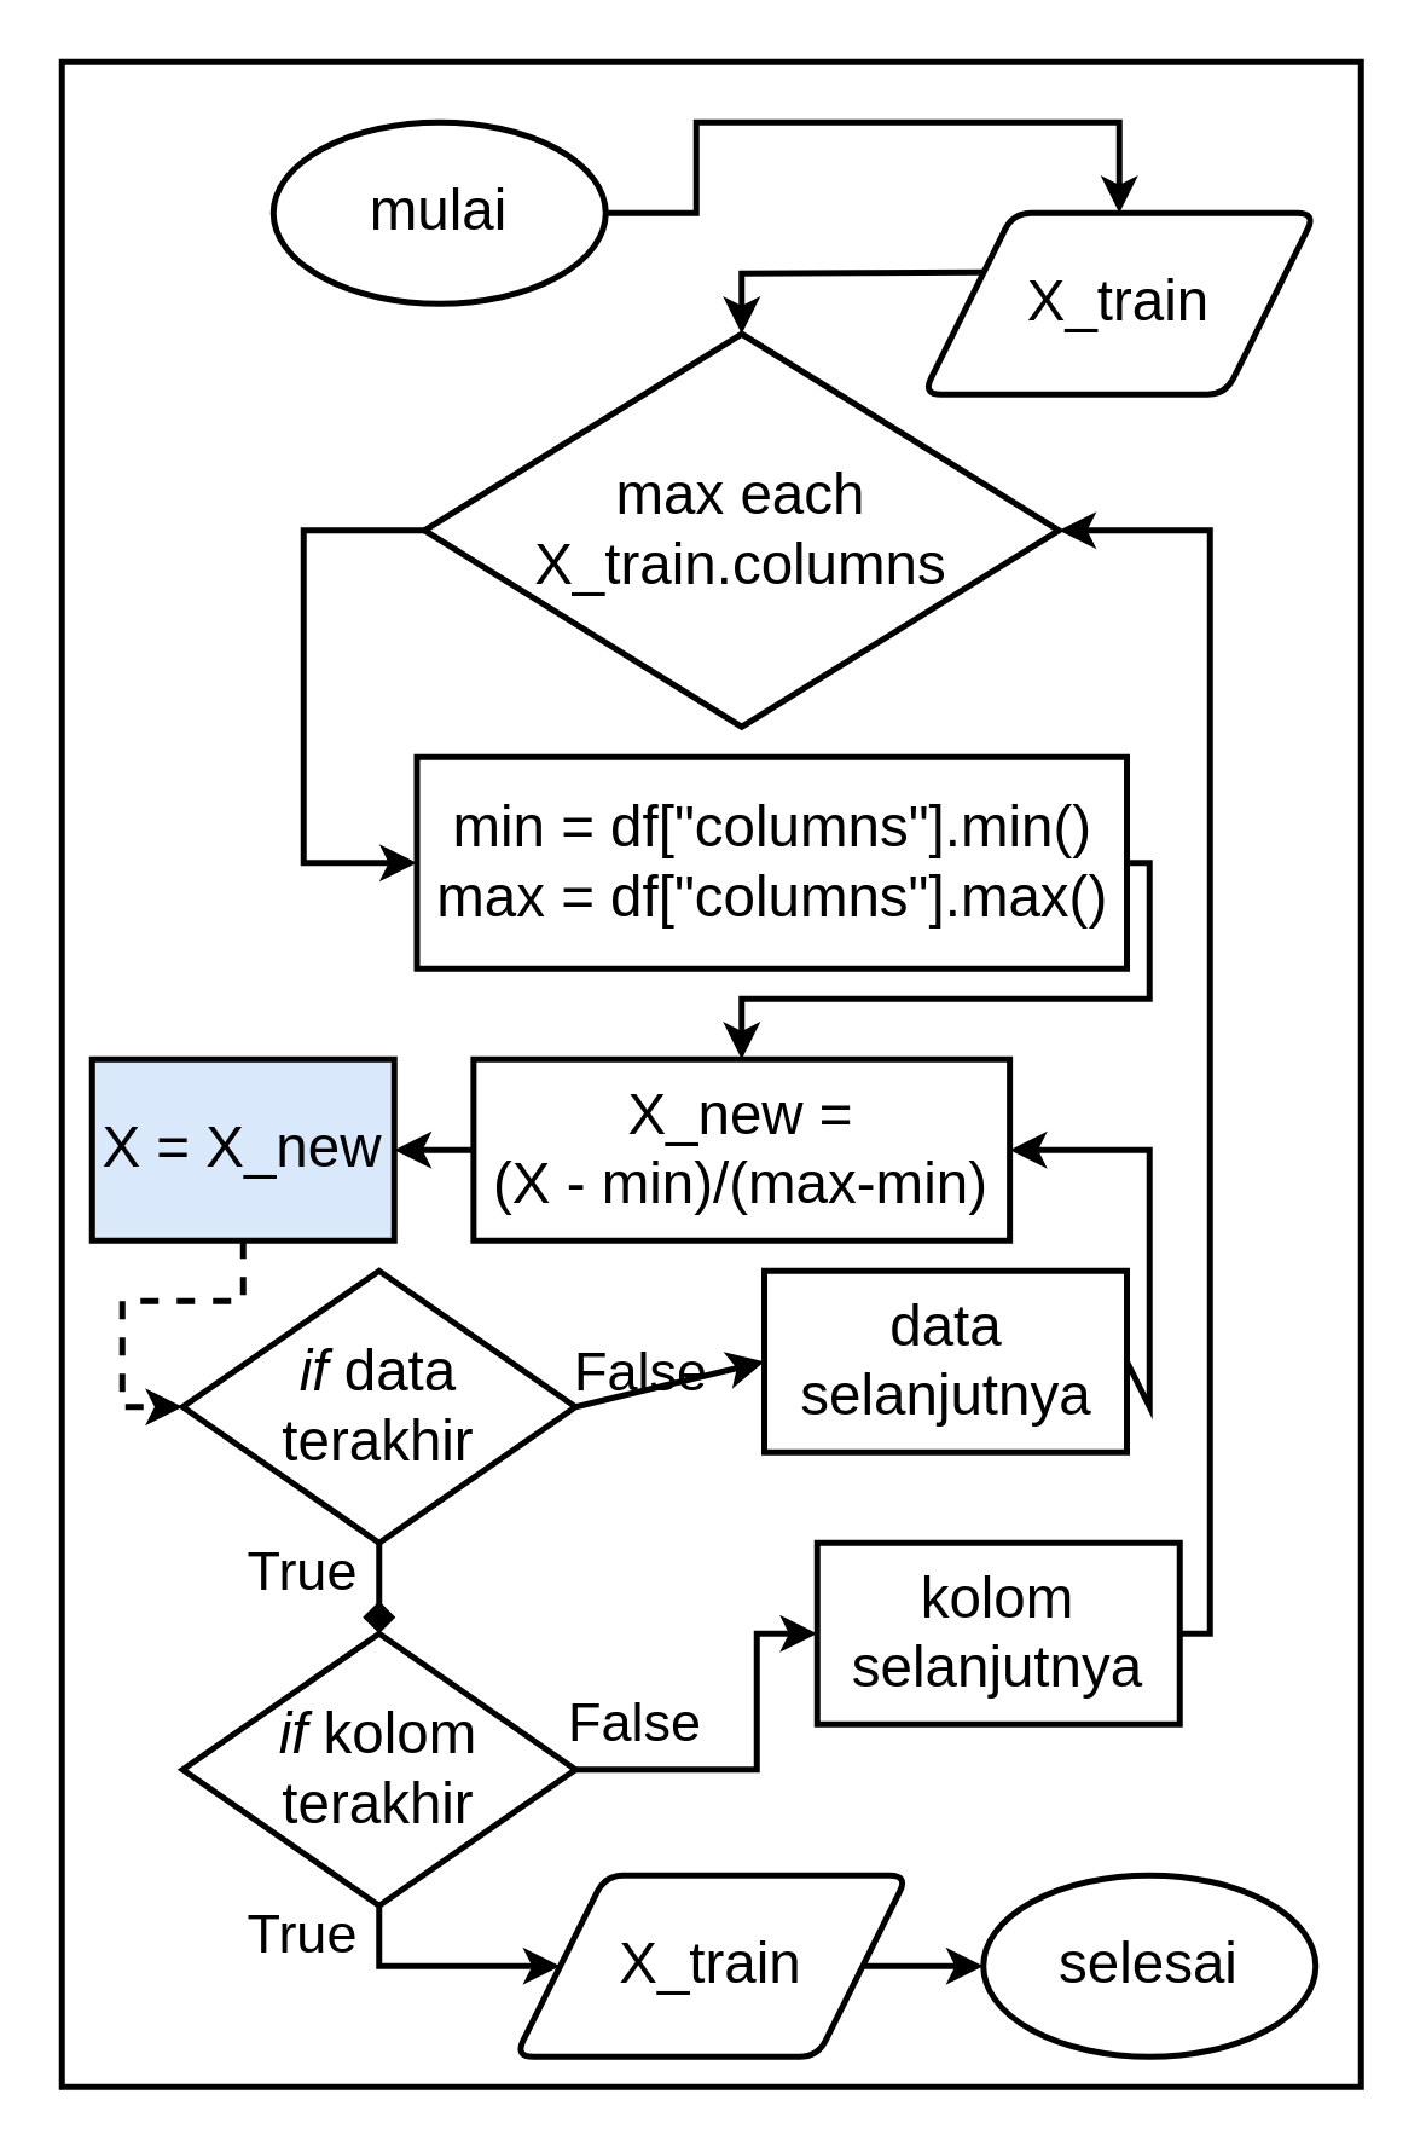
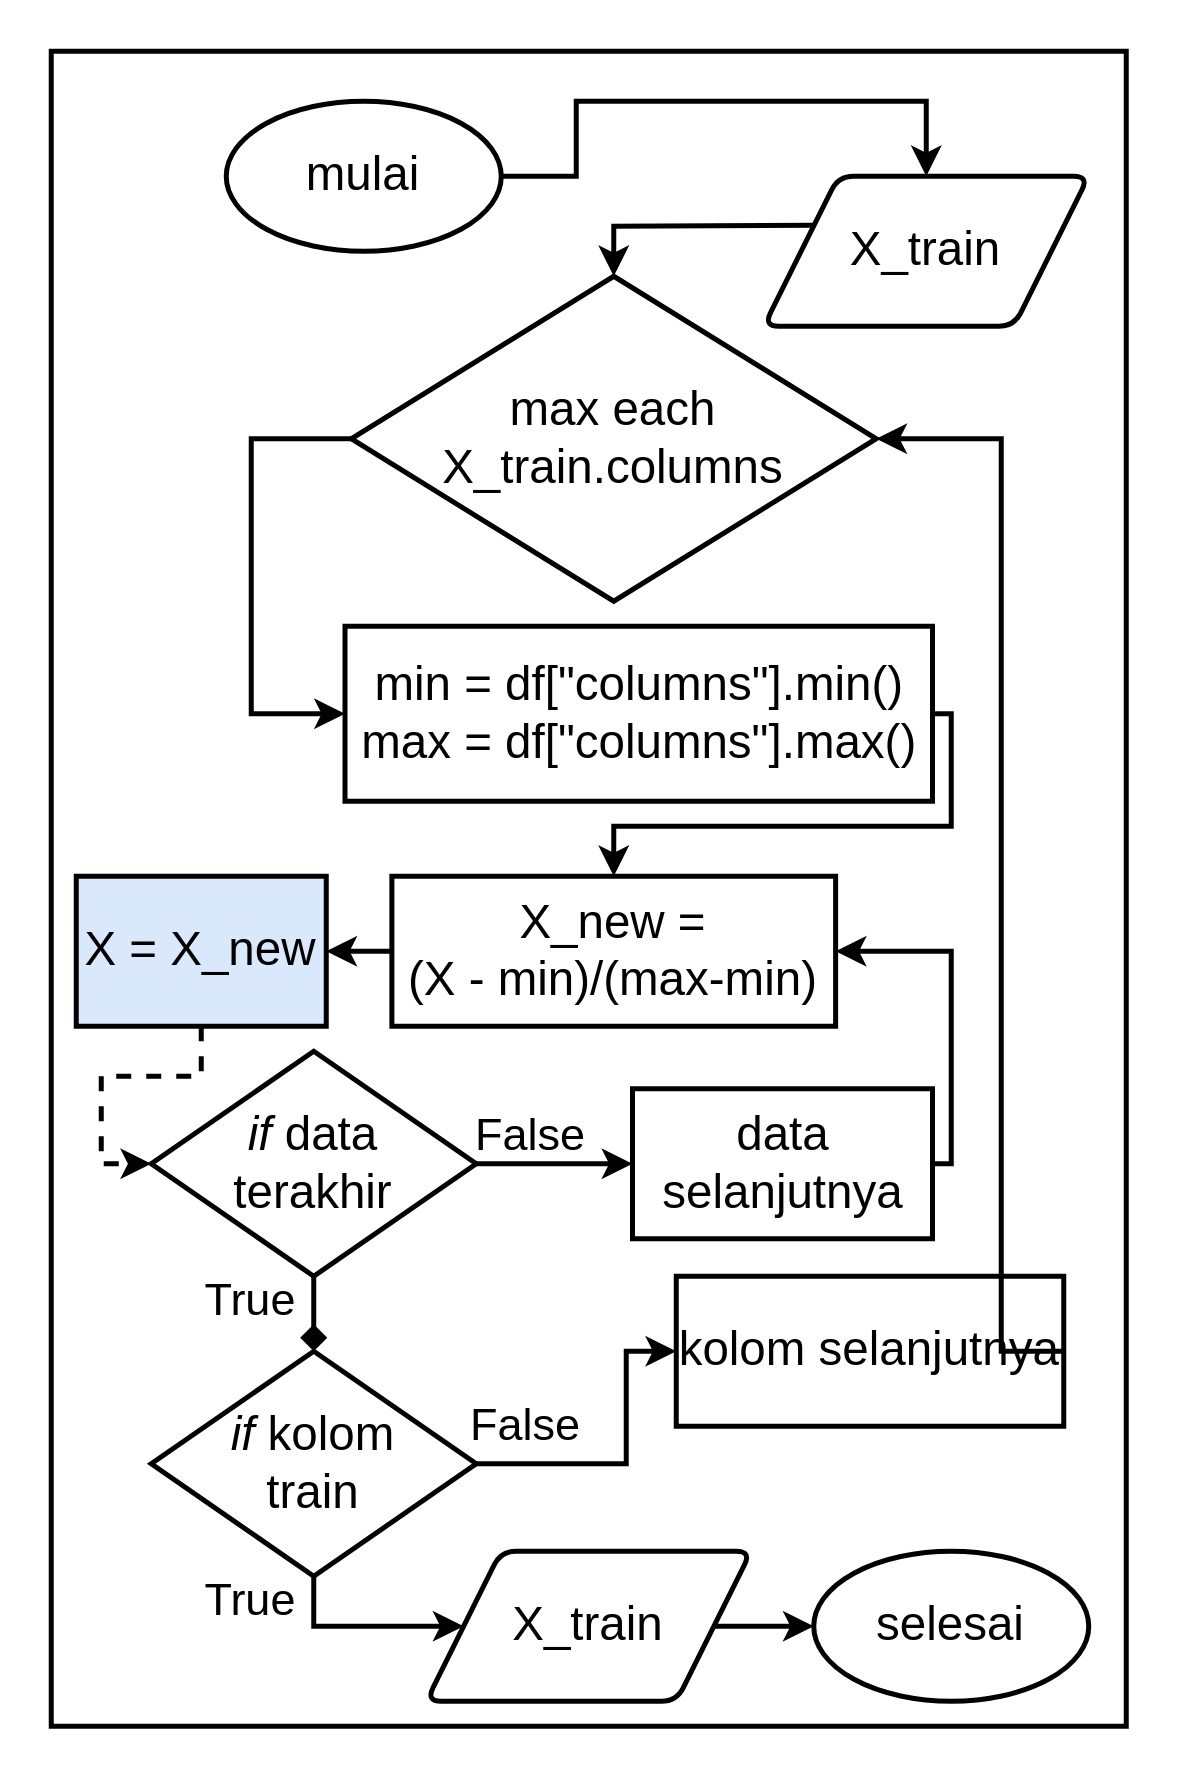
  <mxCell id="0" />
  <mxCell id="1" parent="0" />
  <mxCell id="2" value="" style="group" vertex="1" connectable="0" parent="1"><mxGeometry x="20" y="20" width="430" height="670" as="geometry" /></mxCell>
  <mxCell id="3" value="" style="rounded=0;whiteSpace=wrap;html=1;fontSize=19;strokeWidth=2;" vertex="1" parent="2"><mxGeometry width="430" height="670" as="geometry" /></mxCell>
  <mxCell id="4" value="&lt;font style=&quot;font-size: 19px&quot;&gt;mulai&lt;/font&gt;" style="ellipse;whiteSpace=wrap;html=1;strokeWidth=2;container=0;" parent="2" vertex="1"><mxGeometry x="70" y="20" width="110" height="60" as="geometry" /></mxCell>
  <mxCell id="5" value="&lt;font style=&quot;font-size: 19px&quot;&gt;selesai&lt;/font&gt;" style="ellipse;whiteSpace=wrap;html=1;strokeWidth=2;container=0;" parent="2" vertex="1"><mxGeometry x="305" y="600" width="110" height="60" as="geometry" /></mxCell>
  <mxCell id="6" value="&lt;font style=&quot;font-size: 19px&quot;&gt;X_train&lt;/font&gt;" style="shape=parallelogram;html=1;strokeWidth=2;perimeter=parallelogramPerimeter;whiteSpace=wrap;rounded=1;arcSize=12;size=0.23;container=0;" parent="2" vertex="1"><mxGeometry x="285" y="50" width="130" height="60" as="geometry" /></mxCell>
  <mxCell id="7" value="" style="endArrow=classic;html=1;exitX=1;exitY=0.5;exitDx=0;exitDy=0;strokeWidth=2;entryX=0.5;entryY=0;entryDx=0;entryDy=0;rounded=0;" parent="2" source="4" target="6" edge="1"><mxGeometry x="50" y="-40" width="50" height="50" as="geometry"><mxPoint x="360" y="220" as="sourcePoint" /><mxPoint x="410" y="170" as="targetPoint" /><Array as="points"><mxPoint x="210" y="50" /><mxPoint x="210" y="20" /><mxPoint x="350" y="20" /></Array></mxGeometry></mxCell>
- <mxCell id="8" value="&lt;font style=&quot;font-size: 19px&quot;&gt;kolom selanjutnya&lt;/font&gt;" style="rounded=0;whiteSpace=wrap;html=1;strokeWidth=2;container=0;" parent="2" vertex="1"><mxGeometry x="250" y="490" width="120" height="60" as="geometry" /></mxCell>
- <mxCell id="9" value="&lt;font style=&quot;font-size: 19px&quot;&gt;&lt;i&gt;if&lt;/i&gt; kolom&lt;br&gt;terakhir&lt;/font&gt;" style="rhombus;whiteSpace=wrap;html=1;strokeWidth=2;container=0;" parent="2" vertex="1"><mxGeometry x="40" y="520" width="130" height="90" as="geometry" /></mxCell>
+ <mxCell id="8" value="&lt;font style=&quot;font-size: 19px&quot;&gt;kolom selanjutnya&lt;/font&gt;" style="rounded=0;whiteSpace=wrap;html=1;strokeWidth=2;container=0;" parent="2" vertex="1"><mxGeometry x="250" y="490" width="155" height="60" as="geometry" /></mxCell>
+ <mxCell id="9" value="&lt;font style=&quot;font-size: 19px&quot;&gt;&lt;i&gt;if&lt;/i&gt; kolom&lt;br&gt;train&lt;/font&gt;" style="rhombus;whiteSpace=wrap;html=1;strokeWidth=2;container=0;" parent="2" vertex="1"><mxGeometry x="40" y="520" width="130" height="90" as="geometry" /></mxCell>
  <mxCell id="10" value="&lt;font style=&quot;font-size: 19px&quot;&gt;max each&lt;br&gt;X_train.columns&lt;/font&gt;" style="rhombus;whiteSpace=wrap;html=1;strokeWidth=2;container=0;" parent="2" vertex="1"><mxGeometry x="120" y="90" width="210" height="130" as="geometry" /></mxCell>
  <mxCell id="11" value="" style="endArrow=classic;html=1;exitX=0;exitY=0.25;exitDx=0;exitDy=0;entryX=0.5;entryY=0;entryDx=0;entryDy=0;strokeWidth=2;rounded=0;" parent="2" source="6" target="10" edge="1"><mxGeometry x="-30" width="50" height="50" as="geometry"><mxPoint x="250" y="380" as="sourcePoint" /><mxPoint x="300" y="330" as="targetPoint" /><Array as="points"><mxPoint x="225" y="70" /></Array></mxGeometry></mxCell>
  <mxCell id="12" value="" style="endArrow=classic;html=1;strokeWidth=2;exitX=0;exitY=0.5;exitDx=0;exitDy=0;entryX=0;entryY=0.5;entryDx=0;entryDy=0;rounded=0;" parent="2" source="10" target="31" edge="1"><mxGeometry x="60" y="-220" width="50" height="50" as="geometry"><mxPoint x="60" y="360" as="sourcePoint" /><mxPoint x="225" y="250" as="targetPoint" /><Array as="points"><mxPoint x="80" y="155" /><mxPoint x="80" y="265" /></Array></mxGeometry></mxCell>
  <mxCell id="13" value="&lt;font style=&quot;font-size: 19px&quot;&gt;X_new = &lt;br&gt;(X - min)/(max-min)&lt;/font&gt;" style="rounded=0;whiteSpace=wrap;html=1;strokeWidth=2;container=0;" parent="2" vertex="1"><mxGeometry x="136.25" y="330" width="177.5" height="60" as="geometry" /></mxCell>
  <mxCell id="14" value="&lt;font style=&quot;font-size: 19px&quot;&gt;&lt;i&gt;if&lt;/i&gt; data&lt;br&gt;terakhir&lt;/font&gt;" style="rhombus;whiteSpace=wrap;html=1;strokeWidth=2;container=0;" parent="2" vertex="1"><mxGeometry x="40" y="400" width="130" height="90" as="geometry" /></mxCell>
- <mxCell id="15" value="&lt;font style=&quot;font-size: 19px&quot;&gt;data&lt;br&gt;selanjutnya&lt;/font&gt;" style="rounded=0;whiteSpace=wrap;html=1;strokeWidth=2;container=0;" parent="2" vertex="1"><mxGeometry x="232.5" y="400" width="120" height="60" as="geometry" /></mxCell>
+ <mxCell id="15" value="&lt;font style=&quot;font-size: 19px&quot;&gt;data&lt;br&gt;selanjutnya&lt;/font&gt;" style="rounded=0;whiteSpace=wrap;html=1;strokeWidth=2;container=0;" parent="2" vertex="1"><mxGeometry x="232.5" y="415" width="120" height="60" as="geometry" /></mxCell>
  <mxCell id="16" value="" style="endArrow=classic;html=1;strokeWidth=2;exitX=0.5;exitY=1;exitDx=0;exitDy=0;entryX=0;entryY=0.5;entryDx=0;entryDy=0;rounded=0;dashed=1;" parent="2" source="22" target="14" edge="1"><mxGeometry x="60" y="-220" width="50" height="50" as="geometry"><mxPoint x="410" y="490" as="sourcePoint" /><mxPoint x="460" y="440" as="targetPoint" /><Array as="points"><mxPoint x="60" y="410" /><mxPoint x="20" y="410" /><mxPoint x="20" y="445" /></Array></mxGeometry></mxCell>
  <mxCell id="17" value="" style="endArrow=classic;html=1;strokeWidth=2;exitX=1;exitY=0.5;exitDx=0;exitDy=0;entryX=0;entryY=0.5;entryDx=0;entryDy=0;" parent="2" source="14" target="15" edge="1"><mxGeometry x="-30" y="-70" width="50" height="50" as="geometry"><mxPoint x="290" y="420" as="sourcePoint" /><mxPoint x="340" y="370" as="targetPoint" /></mxGeometry></mxCell>
  <mxCell id="18" value="" style="endArrow=classic;html=1;strokeWidth=2;exitX=1;exitY=0.5;exitDx=0;exitDy=0;entryX=1;entryY=0.5;entryDx=0;entryDy=0;rounded=0;" parent="2" source="15" target="13" edge="1"><mxGeometry x="-30" width="50" height="50" as="geometry"><mxPoint x="510" y="330" as="sourcePoint" /><mxPoint x="560" y="280" as="targetPoint" /><Array as="points"><mxPoint x="360" y="445" /><mxPoint x="360" y="360" /></Array></mxGeometry></mxCell>
  <mxCell id="19" value="" style="endArrow=diamond;html=1;strokeWidth=2;exitX=0.5;exitY=1;exitDx=0;exitDy=0;entryX=0.5;entryY=0;entryDx=0;entryDy=0;" parent="2" source="14" target="9" edge="1"><mxGeometry x="-30" width="50" height="50" as="geometry"><mxPoint x="210" y="570" as="sourcePoint" /><mxPoint x="260" y="520" as="targetPoint" /></mxGeometry></mxCell>
  <mxCell id="20" value="" style="endArrow=classic;html=1;strokeWidth=2;exitX=1;exitY=0.5;exitDx=0;exitDy=0;entryX=0;entryY=0.5;entryDx=0;entryDy=0;rounded=0;" parent="2" source="9" target="8" edge="1"><mxGeometry x="60" y="-220" width="50" height="50" as="geometry"><mxPoint x="210" y="570" as="sourcePoint" /><mxPoint x="260" y="520" as="targetPoint" /><Array as="points"><mxPoint x="230" y="565" /><mxPoint x="230" y="520" /></Array></mxGeometry></mxCell>
  <mxCell id="21" value="" style="endArrow=classic;html=1;strokeWidth=2;exitX=1;exitY=0.5;exitDx=0;exitDy=0;rounded=0;entryX=1;entryY=0.5;entryDx=0;entryDy=0;" parent="2" source="8" edge="1" target="10"><mxGeometry x="-30" width="50" height="50" as="geometry"><mxPoint x="210" y="360" as="sourcePoint" /><mxPoint x="330" y="150" as="targetPoint" /><Array as="points"><mxPoint x="380" y="520" /><mxPoint x="380" y="155" /></Array></mxGeometry></mxCell>
  <mxCell id="22" value="&lt;font style=&quot;font-size: 19px&quot;&gt;X = X_new&lt;/font&gt;" style="rounded=0;whiteSpace=wrap;html=1;strokeWidth=2;container=0;fillColor=#dae8fc;" parent="2" vertex="1"><mxGeometry x="10" y="330" width="100" height="60" as="geometry" /></mxCell>
  <mxCell id="23" value="" style="endArrow=classic;html=1;strokeWidth=2;exitX=0;exitY=0.5;exitDx=0;exitDy=0;entryX=1;entryY=0.5;entryDx=0;entryDy=0;" parent="2" source="13" target="22" edge="1"><mxGeometry x="-30" width="50" height="50" as="geometry"><mxPoint x="-10" y="350" as="sourcePoint" /><mxPoint x="100" y="400" as="targetPoint" /></mxGeometry></mxCell>
  <mxCell id="24" value="" style="endArrow=classic;html=1;strokeWidth=2;exitX=0.5;exitY=1;exitDx=0;exitDy=0;entryX=0;entryY=0.5;entryDx=0;entryDy=0;rounded=0;" parent="2" source="9" target="29" edge="1"><mxGeometry x="60" y="-220" width="50" height="50" as="geometry"><mxPoint x="230" y="870" as="sourcePoint" /><mxPoint x="280" y="820" as="targetPoint" /><Array as="points"><mxPoint x="105" y="630" /></Array></mxGeometry></mxCell>
  <mxCell id="25" value="&lt;font style=&quot;font-size: 18px&quot;&gt;True&lt;/font&gt;" style="text;html=1;strokeColor=none;fillColor=none;align=center;verticalAlign=middle;whiteSpace=wrap;rounded=0;container=0;" parent="2" vertex="1"><mxGeometry x="60" y="490" width="40" height="20" as="geometry" /></mxCell>
  <mxCell id="26" value="&lt;font style=&quot;font-size: 18px&quot;&gt;True&lt;/font&gt;" style="text;html=1;strokeColor=none;fillColor=none;align=center;verticalAlign=middle;whiteSpace=wrap;rounded=0;container=0;" parent="2" vertex="1"><mxGeometry x="60" y="610" width="40" height="20" as="geometry" /></mxCell>
  <mxCell id="27" value="&lt;font style=&quot;font-size: 18px&quot;&gt;False&lt;/font&gt;" style="text;html=1;strokeColor=none;fillColor=none;align=center;verticalAlign=middle;whiteSpace=wrap;rounded=0;container=0;" parent="2" vertex="1"><mxGeometry x="170" y="540" width="40" height="20" as="geometry" /></mxCell>
  <mxCell id="28" value="&lt;font style=&quot;font-size: 18px&quot;&gt;False&lt;/font&gt;" style="text;html=1;strokeColor=none;fillColor=none;align=center;verticalAlign=middle;whiteSpace=wrap;rounded=0;container=0;" parent="2" vertex="1"><mxGeometry x="172" y="424" width="40" height="20" as="geometry" /></mxCell>
  <mxCell id="29" value="&lt;font style=&quot;font-size: 19px&quot;&gt;X_train&lt;/font&gt;" style="shape=parallelogram;html=1;strokeWidth=2;perimeter=parallelogramPerimeter;whiteSpace=wrap;rounded=1;arcSize=12;size=0.23;container=0;" parent="2" vertex="1"><mxGeometry x="150" y="600" width="130" height="60" as="geometry" /></mxCell>
  <mxCell id="30" value="" style="endArrow=classic;html=1;exitX=1;exitY=0.5;exitDx=0;exitDy=0;entryX=0;entryY=0.5;entryDx=0;entryDy=0;strokeWidth=2;rounded=0;" parent="2" source="29" target="5" edge="1"><mxGeometry x="60" y="-220" width="50" height="50" as="geometry"><mxPoint x="200" y="670" as="sourcePoint" /><mxPoint x="250" y="620" as="targetPoint" /></mxGeometry></mxCell>
  <mxCell id="31" value="&lt;font style=&quot;font-size: 19px&quot;&gt;min = df[&quot;columns&quot;].min()&lt;br&gt;max = df[&quot;columns&quot;].max()&lt;/font&gt;" style="rounded=0;whiteSpace=wrap;html=1;strokeWidth=2;container=0;" parent="2" vertex="1"><mxGeometry x="117.5" y="230" width="235" height="70" as="geometry" /></mxCell>
  <mxCell id="32" value="" style="endArrow=classic;html=1;strokeWidth=2;exitX=1;exitY=0.5;exitDx=0;exitDy=0;entryX=0.5;entryY=0;entryDx=0;entryDy=0;rounded=0;" parent="2" source="31" target="13" edge="1"><mxGeometry x="-30" width="50" height="50" as="geometry"><mxPoint x="225" y="330" as="sourcePoint" /><mxPoint x="180" y="320" as="targetPoint" /><Array as="points"><mxPoint x="360" y="265" /><mxPoint x="360" y="310" /><mxPoint x="225" y="310" /></Array></mxGeometry></mxCell>
